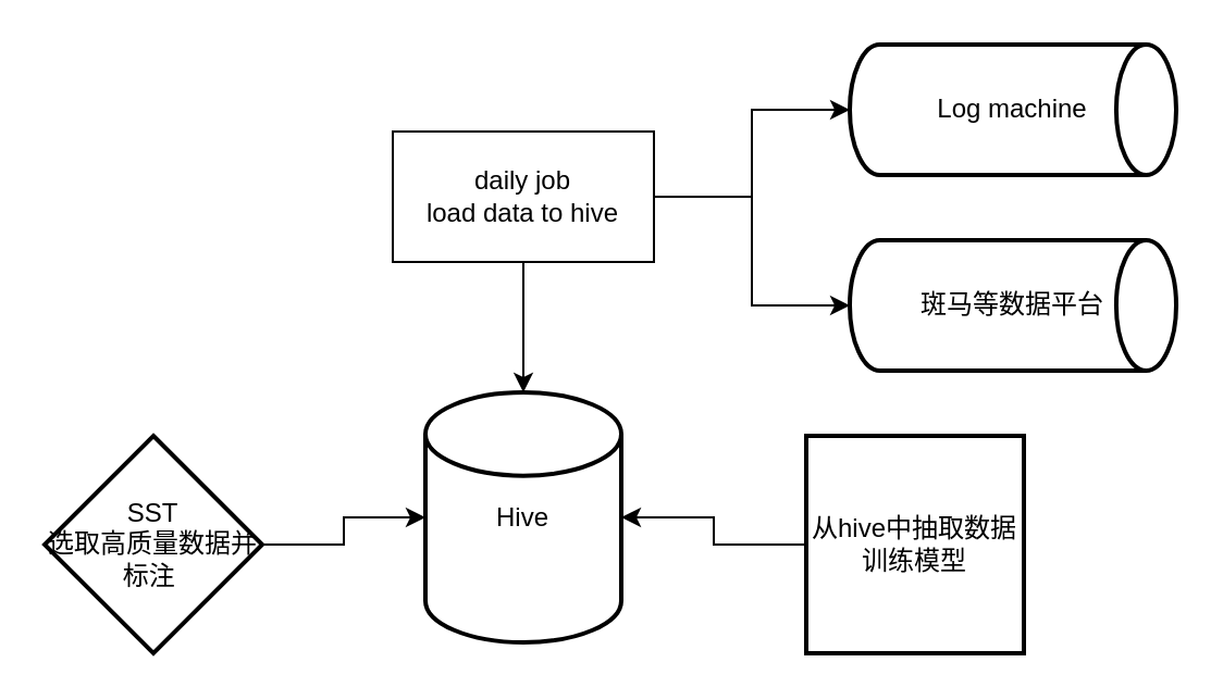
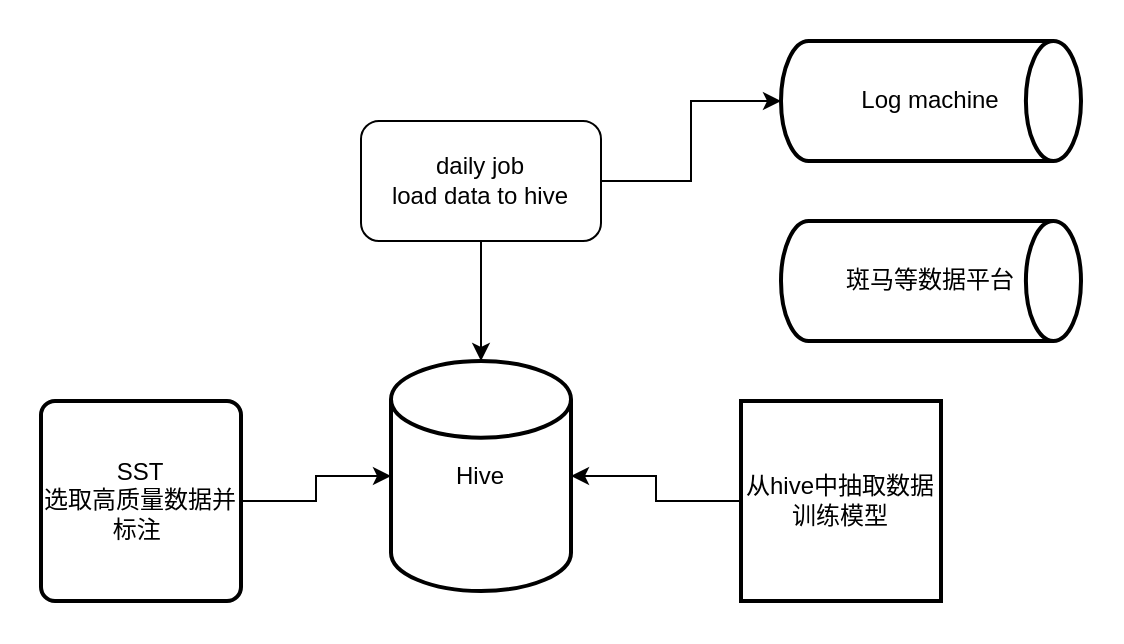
  <mxCell id="0" />
  <mxCell id="1" parent="0" />
  <mxCell id="2" value="" style="edgeStyle=orthogonalEdgeStyle;rounded=0;orthogonalLoop=1;jettySize=auto;html=1;entryX=0;entryY=0.5;entryDx=0;entryDy=0;entryPerimeter=0;" edge="1" parent="1" source="5" target="7"><mxGeometry relative="1" as="geometry" /></mxCell>
- <mxCell id="3" style="edgeStyle=orthogonalEdgeStyle;rounded=0;orthogonalLoop=1;jettySize=auto;html=1;entryX=0;entryY=0.5;entryDx=0;entryDy=0;entryPerimeter=0;" edge="1" parent="1" source="5" target="8"><mxGeometry relative="1" as="geometry" /></mxCell>
  <mxCell id="4" value="" style="edgeStyle=orthogonalEdgeStyle;rounded=0;orthogonalLoop=1;jettySize=auto;html=1;" edge="1" parent="1" source="5" target="6"><mxGeometry relative="1" as="geometry" /></mxCell>
- <mxCell id="5" value="daily job&lt;br&gt;load data to hive" style="whiteSpace=wrap;html=1;rounded=0;" parent="1" vertex="1"><mxGeometry x="180" y="60" width="120" height="60" as="geometry" /></mxCell>
+ <mxCell id="5" value="daily job&lt;br&gt;load data to hive" style="rounded=1;whiteSpace=wrap;html=1;" parent="1" vertex="1"><mxGeometry x="180" y="60" width="120" height="60" as="geometry" /></mxCell>
  <mxCell id="6" value="Hive" style="strokeWidth=2;html=1;shape=mxgraph.flowchart.database;whiteSpace=wrap;" vertex="1" parent="1"><mxGeometry x="195" y="180" width="90" height="115" as="geometry" /></mxCell>
  <mxCell id="7" value="Log machine" style="strokeWidth=2;html=1;shape=mxgraph.flowchart.direct_data;whiteSpace=wrap;" vertex="1" parent="1"><mxGeometry x="390" y="20" width="150" height="60" as="geometry" /></mxCell>
  <mxCell id="8" value="斑马等数据平台" style="strokeWidth=2;html=1;shape=mxgraph.flowchart.direct_data;whiteSpace=wrap;" vertex="1" parent="1"><mxGeometry x="390" y="110" width="150" height="60" as="geometry" /></mxCell>
  <mxCell id="9" value="" style="edgeStyle=orthogonalEdgeStyle;rounded=0;orthogonalLoop=1;jettySize=auto;html=1;" edge="1" parent="1" source="10" target="6"><mxGeometry relative="1" as="geometry" /></mxCell>
- <mxCell id="10" value="SST&lt;br&gt;选取高质量数据并标注&amp;nbsp;" style="rhombus;whiteSpace=wrap;html=1;absoluteArcSize=1;arcSize=14;strokeWidth=2;" vertex="1" parent="1"><mxGeometry x="20" y="200" width="100" height="100" as="geometry" /></mxCell>
+ <mxCell id="10" value="SST&lt;br&gt;选取高质量数据并标注&amp;nbsp;" style="rounded=1;whiteSpace=wrap;html=1;absoluteArcSize=1;arcSize=14;strokeWidth=2;" vertex="1" parent="1"><mxGeometry x="20" y="200" width="100" height="100" as="geometry" /></mxCell>
  <mxCell id="11" value="" style="edgeStyle=orthogonalEdgeStyle;rounded=0;orthogonalLoop=1;jettySize=auto;html=1;" edge="1" parent="1" source="12" target="6"><mxGeometry relative="1" as="geometry" /></mxCell>
  <mxCell id="12" value="从hive中抽取数据训练模型" style="whiteSpace=wrap;html=1;absoluteArcSize=1;arcSize=14;strokeWidth=2;rounded=0;" vertex="1" parent="1"><mxGeometry x="370" y="200" width="100" height="100" as="geometry" /></mxCell>
